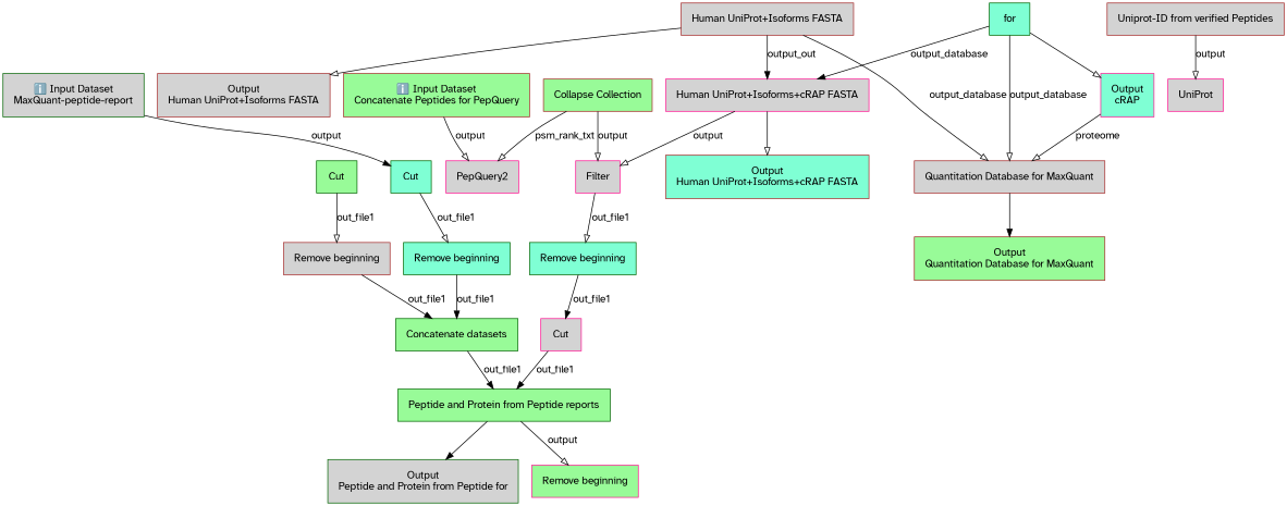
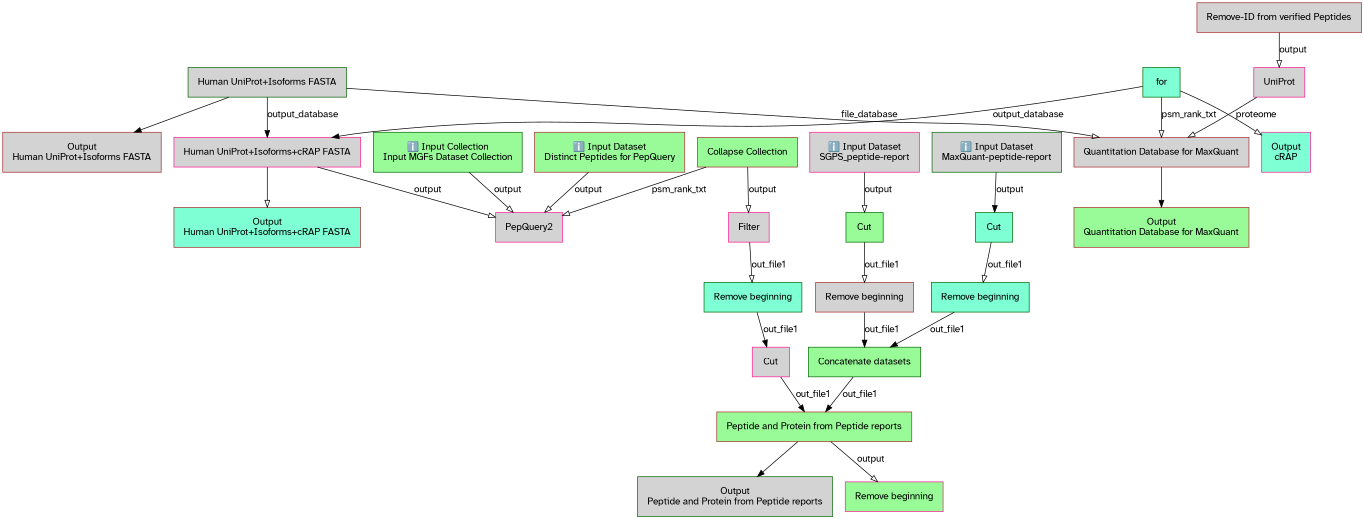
  digraph {
    node [color=brown fillcolor=lightgrey fontname="Atkinson Hyperlegible" margin="0.2,0.2" shape=box style=filled]
    edge [arrowhead=onormal fontname="Atkinson Hyperlegible"]
-   n1 [label="Human UniProt+Isoforms FASTA"]
+   n1 [color=darkgreen label="Human UniProt+Isoforms FASTA"]
    n2 [label="Output\nHuman UniProt+Isoforms FASTA"]
    n3 [color=deeppink label="Human UniProt+Isoforms+cRAP FASTA"]
    n4 [label="Quantitation Database for MaxQuant"]
    n5 [color=deeppink label=PepQuery2]
    n6 [fillcolor=aquamarine label="Output\nHuman UniProt+Isoforms+cRAP FASTA"]
    n7 [fillcolor=palegreen label="Output\nQuantitation Database for MaxQuant"]
    n8 [color=darkgreen fillcolor=aquamarine label=for]
    n9 [color=deeppink fillcolor=aquamarine label="Output\ncRAP"]
+   n10 [color=darkgreen fillcolor=palegreen label="ℹ️ Input Collection\nInput MGFs Dataset Collection"]
+   n11 [color=deeppink label="ℹ️ Input Dataset\nSGPS_peptide-report"]
    n12 [color=darkgreen fillcolor=palegreen label=Cut]
    n13 [label="Remove beginning"]
-   n14 [fillcolor=palegreen label="ℹ️ Input Dataset\nConcatenate Peptides for PepQuery"]
+   n14 [fillcolor=palegreen label="ℹ️ Input Dataset\nDistinct Peptides for PepQuery"]
    n15 [color=darkgreen label="ℹ️ Input Dataset\nMaxQuant-peptide-report"]
    n16 [color=darkgreen fillcolor=aquamarine label=Cut]
    n17 [color=darkgreen fillcolor=aquamarine label="Remove beginning"]
    n18 [color=darkgreen fillcolor=palegreen label="Concatenate datasets"]
    n19 [fillcolor=palegreen label="Collapse Collection"]
    n20 [color=deeppink label=Filter]
-   n21 [color=darkgreen fillcolor=palegreen label="Peptide and Protein from Peptide reports"]
+   n21 [fillcolor=palegreen label="Peptide and Protein from Peptide reports"]
    n22 [color=darkgreen fillcolor=aquamarine label="Remove beginning"]
-   n23 [color=darkgreen label="Output\nPeptide and Protein from Peptide for"]
+   n23 [color=darkgreen label="Output\nPeptide and Protein from Peptide reports"]
    n24 [color=deeppink fillcolor=palegreen label="Remove beginning"]
    n25 [color=deeppink label=Cut]
-   n26 [label="Uniprot-ID from verified Peptides"]
+   n26 [label="Remove-ID from verified Peptides"]
    n27 [color=deeppink label=UniProt]
-   n1 -> n2
-   n1 -> n3 [arrowhead=normal label=output_out]
-   n1 -> n4 [label=output_database]
-   n3 -> n20 [label=output]
+   n1 -> n2 [arrowhead=normal]
+   n1 -> n3 [arrowhead=normal label=output_database]
+   n1 -> n4 [label=file_database]
+   n3 -> n5 [label=output]
    n3 -> n6
    n4 -> n7 [arrowhead=normal]
    n8 -> n3 [arrowhead=normal label=output_database]
-   n8 -> n4 [label=output_database]
+   n8 -> n4 [label=psm_rank_txt]
    n8 -> n9
+   n10 -> n5 [label=output]
+   n11 -> n12 [label=output]
    n12 -> n13 [label=out_file1]
    n13 -> n18 [arrowhead=normal label=out_file1]
    n14 -> n5 [label=output]
    n15 -> n16 [arrowhead=normal label=output]
    n16 -> n17 [label=out_file1]
    n17 -> n18 [arrowhead=normal label=out_file1]
    n18 -> n21 [arrowhead=normal label=out_file1]
    n19 -> n5 [label=psm_rank_txt]
    n19 -> n20 [label=output]
    n20 -> n22 [label=out_file1]
    n21 -> n23 [arrowhead=normal]
    n21 -> n24 [label=output]
    n22 -> n25 [arrowhead=normal label=out_file1]
    n25 -> n21 [arrowhead=normal label=out_file1]
    n26 -> n27 [label=output]
-   n9 -> n4 [label=proteome]
+   n27 -> n4 [label=proteome]
  }
